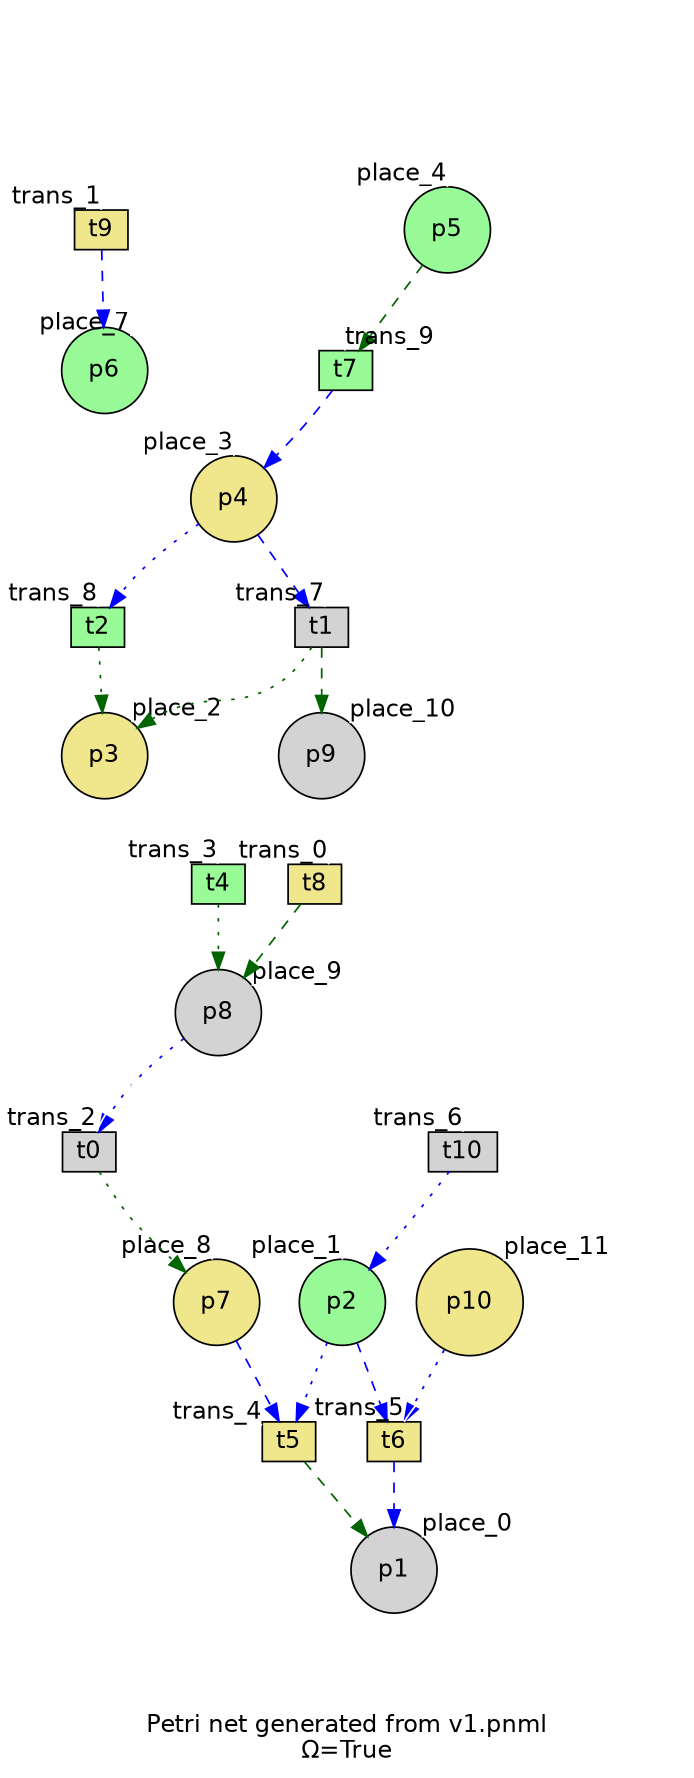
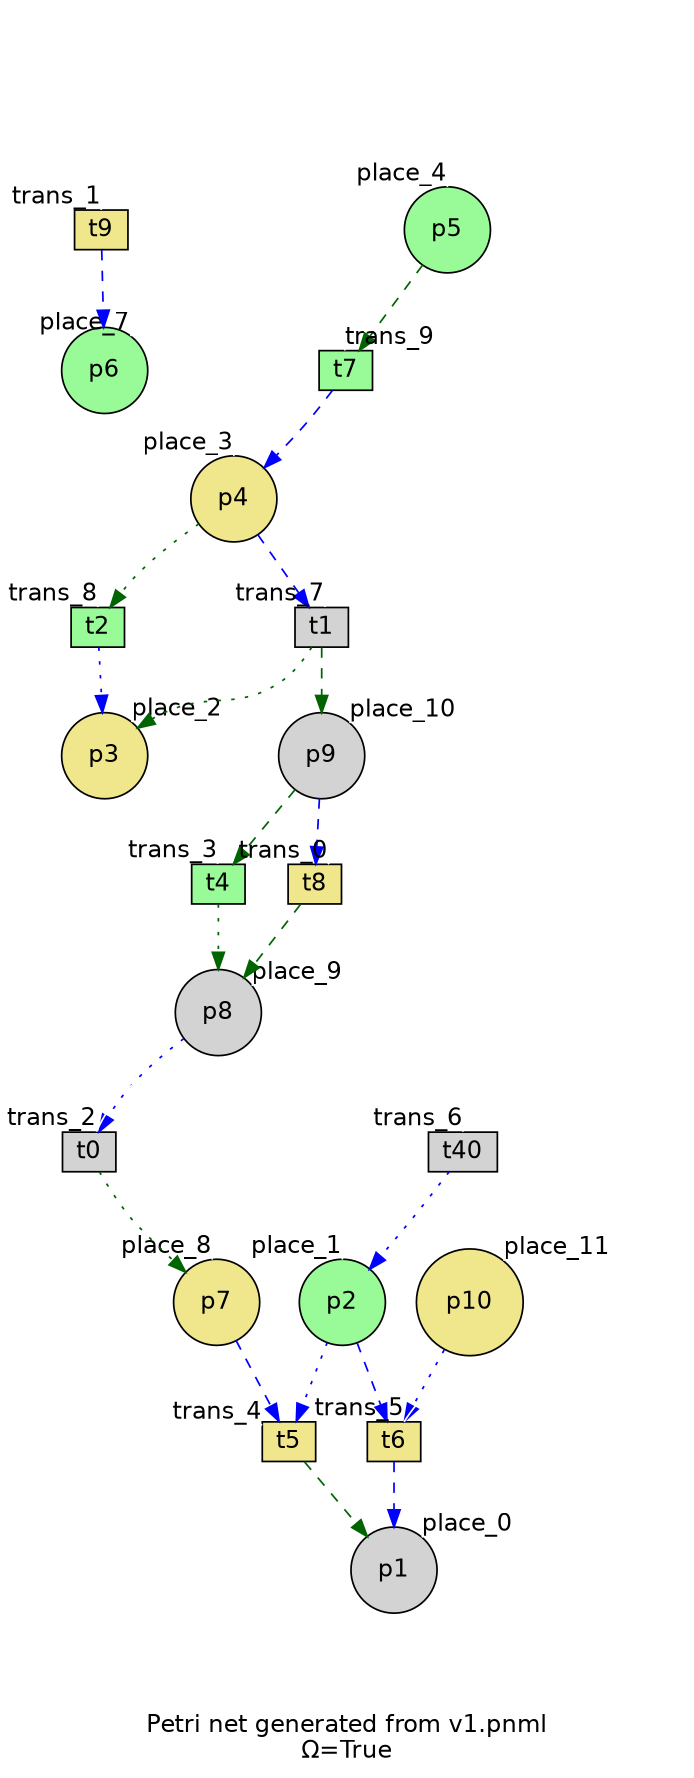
  digraph {
    fontname=Helvetica
    label="Petri net generated from v1.pnml\n&Omega;=True"
    nodesep=0.25
    ranksep=0.25
    remincross=true
    node [fillcolor=white fontname=Helvetica shape=circle style=filled]
    edge [arrowhead=normal color=white fontname=Helvetica weight=20.0]
    p1 [fillcolor=lightgrey height=.3 width=.3]
    p1_l [height=.3 style=invis width=.3]
    p2 [fillcolor=palegreen height=.3 width=.3]
    p2_l [height=.3 style=invis width=.3]
    p9 [fillcolor=lightgrey height=.3 width=.3]
    p9_l [height=.3 style=invis width=.3]
    p10 [fillcolor=khaki height=.3 width=.3]
    p10_l [height=.3 style=invis width=.3]
    p3 [fillcolor=khaki height=.3 width=.3]
    p3_l [height=.3 style=invis width=.3]
    p4 [fillcolor=khaki height=.3 width=.3]
    p4_l [height=.3 style=invis width=.3]
    p5 [fillcolor=palegreen height=.3 width=.3]
    p5_l [height=.3 style=invis width=.3]
    p6 [fillcolor=palegreen height=.3 width=.3]
    p6_l [height=.3 style=invis width=.3]
    p7 [fillcolor=khaki height=.3 width=.3]
    p7_l [height=.3 style=invis width=.3]
    p8 [fillcolor=lightgrey height=.3 width=.3]
    p8_l [height=.3 style=invis width=.3]
    t8 [fillcolor=khaki height=.3 shape=box width=.3]
    t8_l [height=.3 shape=box style=invis width=.3]
    t9 [fillcolor=khaki height=.3 shape=box width=.3]
    t9_l [height=.3 shape=box style=invis width=.3]
    n25 [fillcolor=lightgrey height=.3 label=t0 shape=box width=.3]
    t3_l [height=.3 shape=box style=invis width=.3]
    t4 [fillcolor=palegreen height=.3 shape=box width=.3]
    t4_l [height=.3 shape=box style=invis width=.3]
    t5 [fillcolor=khaki height=.3 shape=box width=.3]
    t5_l [height=.3 shape=box style=invis width=.3]
    t6 [fillcolor=khaki height=.3 shape=box width=.3]
    t6_l [height=.3 shape=box style=invis width=.3]
-   t10 [fillcolor=lightgrey height=.3 shape=box width=.3]
+   t10 [fillcolor=lightgrey height=.3 shape=box width=.3 label=t40]
    t10_l [height=.3 shape=box style=invis width=.3]
    t1 [fillcolor=lightgrey height=.3 shape=box width=.3]
    t1_l [height=.3 shape=box style=invis width=.3]
    t2 [fillcolor=palegreen height=.3 shape=box width=.3]
    t2_l [height=.3 shape=box style=invis width=.3]
    t7 [fillcolor=palegreen height=.3 shape=box width=.3]
    t7_l [height=.3 shape=box style=invis width=.3]
    subgraph cluster_1 {
      label=""
      style=invis
      p1
      p1_l
      p2
      p2_l
      p9
      p9_l
      p10
      p10_l
      p3
      p3_l
      p4
      p4_l
      p5
      p5_l
      p6
      p6_l
      p7
      p7_l
      p8
      p8_l
      t8
      t8_l
      t9
      t9_l
      n25
      t3_l
      t4
      t4_l
      t5
      t5_l
      t6
      t6_l
      t10
      t10_l
      t1
      t1_l
      t2
      t2_l
      t7
      t7_l
    }
    p1_l -> p1 [arrowhead=none headlabel=place_0]
    p2 -> t5 [color=blue style=dotted]
    p2 -> t6 [color=blue style=dashed]
    p2_l -> p2 [arrowhead=none headlabel=place_1]
+   p9 -> t8 [color=blue style=dashed]
+   p9 -> t4 [color=darkgreen style=dashed]
    p9_l -> p9 [arrowhead=none headlabel=place_10]
    p10 -> t6 [color=blue style=dotted]
    p10_l -> p10 [arrowhead=none headlabel=place_11]
    p3_l -> p3 [arrowhead=none headlabel=place_2]
    p4 -> t1 [color=blue style=dashed]
-   p4 -> t2 [color=blue style=dotted]
+   p4 -> t2 [color=darkgreen style=dotted]
    p4_l -> p4 [arrowhead=none headlabel=place_3]
    p5 -> t7 [color=darkgreen style=dashed]
    p5_l -> p5 [arrowhead=none headlabel=place_4]
    p6_l -> p6 [arrowhead=none headlabel=place_7]
    p7 -> t5 [color=blue style=dashed]
    p7_l -> p7 [arrowhead=none headlabel=place_8]
    p8 -> n25 [color=blue style=dotted]
    p8_l -> p8 [arrowhead=none headlabel=place_9]
    t8 -> p8 [color=darkgreen style=dashed]
    t8_l -> t8 [arrowhead=none headlabel=trans_0]
    t9 -> p6 [color=blue style=dashed]
    t9_l -> t9 [arrowhead=none headlabel=trans_1]
    n25 -> p7 [color=darkgreen style=dotted]
    t3_l -> n25 [arrowhead=none headlabel=trans_2]
    t4 -> p8 [color=darkgreen style=dotted]
    t4_l -> t4 [arrowhead=none headlabel=trans_3]
    t5 -> p1 [color=darkgreen style=dashed]
    t5_l -> t5 [arrowhead=none headlabel=trans_4]
    t6 -> p1 [color=blue style=dashed]
    t6_l -> t6 [arrowhead=none headlabel=trans_5]
    t10 -> p2 [color=blue style=dotted]
    t10_l -> t10 [arrowhead=none headlabel=trans_6]
    t1 -> p9 [color=darkgreen style=dashed]
    t1 -> p3 [color=darkgreen style=dotted]
    t1_l -> t1 [arrowhead=none headlabel=trans_7]
-   t2 -> p3 [color=darkgreen style=dotted]
+   t2 -> p3 [color=blue style=dotted]
    t2_l -> t2 [arrowhead=none headlabel=trans_8]
    t7 -> p4 [color=blue style=dashed]
    t7_l -> t7 [arrowhead=none headlabel=trans_9]
  }
